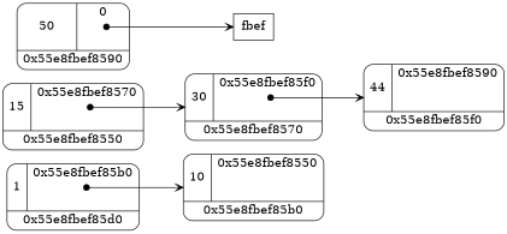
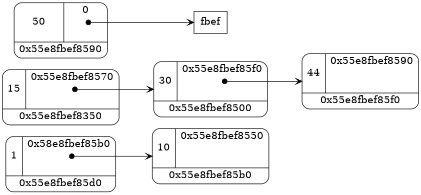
  digraph {
    rankdir=LR
    ranksep=.75
    node [fontsize=16 shape=Mrecord]
    edge [arrowhead=vee arrowtail=dot dir=both tailclip=false tailport="ref:c"]
-   n1 [height=0.015 label="{ {<data> 1 } | <ref> 0x55e8fbef85b0\n\n\n} | <actual> 0x55e8fbef85d0 " width=0.03]
+   n1 [height=0.015 label="{ {<data> 1 } | <ref> 0x58e8fbef85b0\n\n\n} | <actual> 0x55e8fbef85d0 " width=0.03]
    n2 [height=0.015 label="{ {<data> 10 } | <ref> 0x55e8fbef8550\n\n\n} | <actual> 0x55e8fbef85b0 " width=0.03]
-   n3 [height=0.015 label="{ {<data> 15 } | <ref> 0x55e8fbef8570\n\n\n} | <actual> 0x55e8fbef8550 " width=0.03]
-   n4 [height=0.015 label="{ {<data> 30 } | <ref> 0x55e8fbef85f0\n\n\n} | <actual> 0x55e8fbef8570 " width=0.03]
+   n3 [height=0.015 label="{ {<data> 15 } | <ref> 0x55e8fbef8570\n\n\n} | <actual> 0x55e8fbef8350 " width=0.03]
+   n4 [height=0.015 label="{ {<data> 30 } | <ref> 0x55e8fbef85f0\n\n\n} | <actual> 0x55e8fbef8500 " width=0.03]
    n5 [height=0.015 label="{ {<data> 44 } | <ref> 0x55e8fbef8590\n\n\n} | <actual> 0x55e8fbef85f0 " width=0.03]
    n6 [height=0.015 label="{ {<data> 50 } | <ref> 0\n\n\n} | <actual> 0x55e8fbef8590 " width=0.03]
    n7 [label=fbef shape=box]
    n1 -> n2
    n3 -> n4
    n4 -> n5
    n6 -> n7
  }
